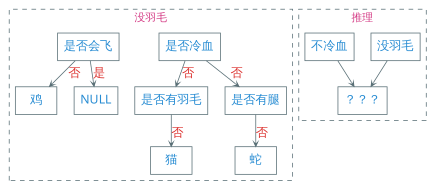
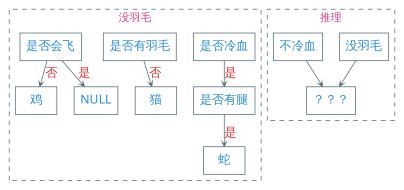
  digraph {
    nodesep=0.3
    ranksep=0.2
    node [color="#586e75" fontcolor="#268bd2" fontname="EBG,fzlz" fontsize=16 shape=box]
    edge [arrowhead=vee arrowsize=0.6 color="#586e75" fontcolor="#dc322f" fontname="EBG,fzlz" fontsize=16]
    "是否冷血"
    "是否有羽毛"
    "是否有腿"
    "是否会飞"
    "猫"
    "蛇"
    "鸡"
    NULL
    "？？？"
    "没羽毛"
    "不冷血"
    subgraph cluster_1 {
      color="#586e75"
      fontcolor="#d33682"
      fontname="EBG,fzlz"
      label="没羽毛"
      style=dashed
      "是否冷血"
      "是否有羽毛"
      "是否有腿"
      "是否会飞"
      "猫"
      "蛇"
      "鸡"
      NULL
    }
    subgraph cluster_2 {
      color="#586e75"
      fontcolor="#d33682"
      fontname="EBG,fzlz"
      label="推理"
      style=dashed
      "？？？"
      "没羽毛"
      "不冷血"
    }
-   "是否冷血" -> "是否有羽毛" [label="否"]
-   "是否冷血" -> "是否有腿" [label="否"]
+   "是否冷血" -> "是否有腿" [label="是"]
    "是否有羽毛" -> "猫" [label="否"]
-   "是否有腿" -> "蛇" [label="否"]
+   "是否有腿" -> "蛇" [label="是"]
    "是否会飞" -> "鸡" [label="否"]
    "是否会飞" -> NULL [label="是"]
    "没羽毛" -> "？？？"
    "不冷血" -> "？？？"
  }
